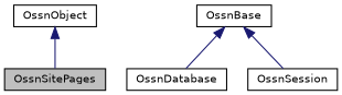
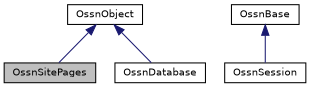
  digraph {
    node [color=black fillcolor=white fontname=Helvetica fontsize=10 shape=record style=filled]
    edge [color=midnightblue dir=back fontname=Helvetica fontsize=10 labelfontname=Helvetica labelfontsize=10 style=solid]
    n1 [fillcolor=grey75 fontcolor=black height=0.2 label=OssnSitePages width=0.4]
    n2 [height=0.2 label=OssnObject width=0.4]
    n3 [height=0.2 label=OssnDatabase width=0.4]
    n4 [height=0.2 label=OssnBase width=0.4]
    n5 [height=0.2 label=OssnSession width=0.4]
    n2 -> n1
-   n4 -> n3
+   n2 -> n3
    n4 -> n5
  }
